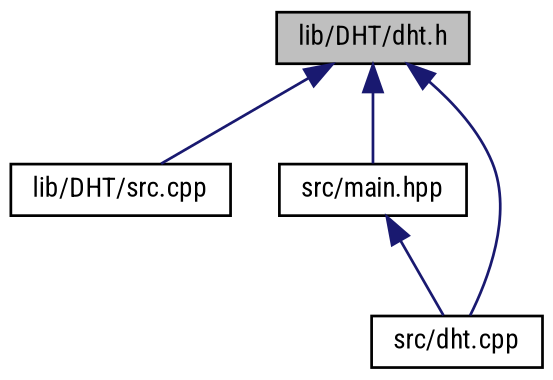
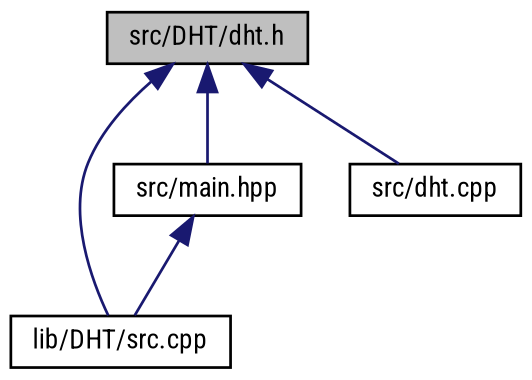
  digraph {
    fontname="Roboto Condensed"
    node [color=black fillcolor=white fontname="Roboto Condensed" fontsize=10 shape=record style=filled]
    edge [color=midnightblue dir=back fontname="Roboto Condensed" fontsize=10 labelfontname=Helvetica labelfontsize=10 style=solid]
-   n1 [fillcolor=grey75 fontcolor=black height=0.2 label="lib/DHT/dht.h" width=0.4]
+   n1 [fillcolor=grey75 fontcolor=black height=0.2 label="src/DHT/dht.h" width=0.4]
    n2 [height=0.2 label="lib/DHT/src.cpp" width=0.4]
    n3 [height=0.2 label="src/main.hpp" width=0.4]
    n4 [height=0.2 label="src/dht.cpp" width=0.4]
    n1 -> n2
    n1 -> n3
    n1 -> n4
-   n3 -> n4
+   n3 -> n2
  }
